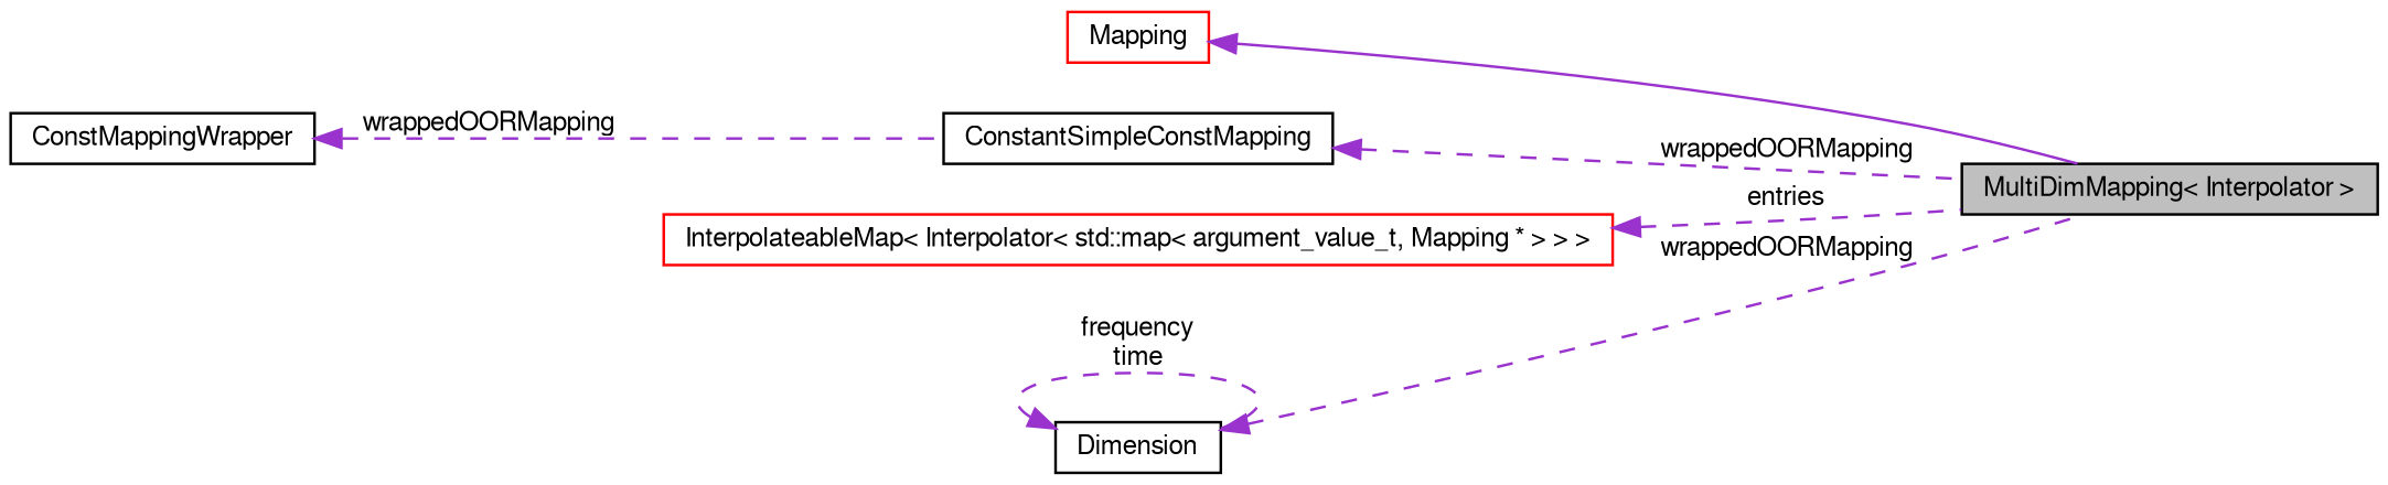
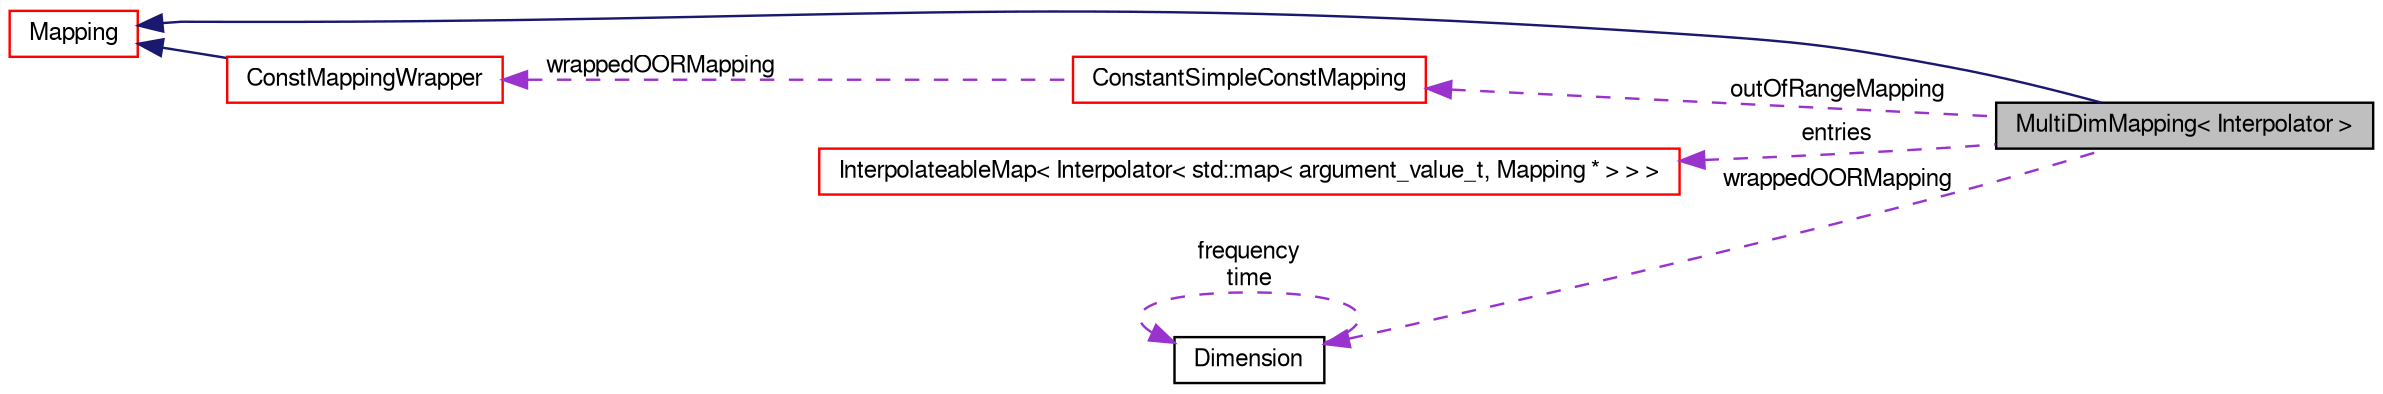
  digraph {
    rankdir=LR
    node [color=red fillcolor=white fontname=FreeSans fontsize=10 shape=record style=filled]
    edge [color=darkorchid3 dir=back fontname=FreeSans fontsize=10 labelfontname=FreeSans labelfontsize=10 style=dashed]
    n1 [color=black fillcolor=grey75 fontcolor=black height=0.2 label="MultiDimMapping\< Interpolator \>" width=0.4]
    n2 [height=0.2 label=Mapping width=0.4]
-   n3 [color=black height=0.2 label=ConstMappingWrapper width=0.4]
-   n4 [color=black height=0.2 label=ConstantSimpleConstMapping width=0.4]
+   n3 [height=0.2 label=ConstMappingWrapper width=0.4]
+   n4 [height=0.2 label=ConstantSimpleConstMapping width=0.4]
    n5 [height=0.2 label="InterpolateableMap\< Interpolator\< std::map\< argument_value_t, Mapping * \> \> \>" width=0.4]
    n6 [color=black height=0.2 label=Dimension width=0.4]
-   n2 -> n1 [style=solid]
+   n2 -> n1 [color=midnightblue style=solid]
+   n2 -> n3 [color=midnightblue style=solid]
    n3 -> n4 [label=wrappedOORMapping]
-   n4 -> n1 [label=wrappedOORMapping]
+   n4 -> n1 [label=outOfRangeMapping]
    n5 -> n1 [label=entries]
    n6 -> n1 [label=wrappedOORMapping]
    n6 -> n6 [label="frequency\ntime"]
  }
